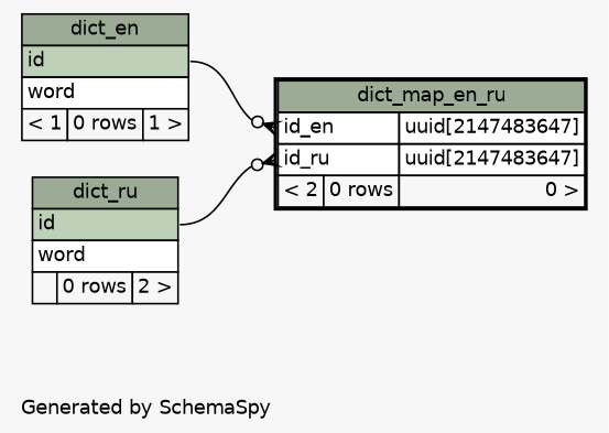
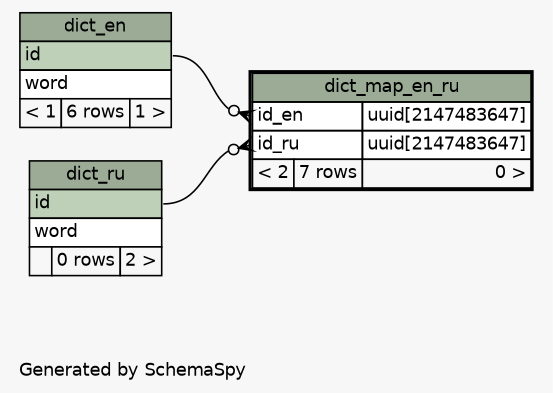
  digraph {
    bgcolor="#f7f7f7"
    fontname=Helvetica
    fontsize=11
    label="\nGenerated by SchemaSpy"
    labeljust=l
    nodesep=0.18
    rankdir=RL
    ranksep=0.46
    node [fontname=Helvetica fontsize=11 shape=plaintext]
    edge [arrowhead=none arrowsize=0.8 arrowtail=crowodot dir=back headport="id:e"]
-   n1 [label=<     <TABLE BORDER="0" CELLBORDER="1" CELLSPACING="0" BGCOLOR="#ffffff">       <TR><TD COLSPAN="3" BGCOLOR="#9bab96" ALIGN="CENTER">dict_en</TD></TR>       <TR><TD PORT="id" COLSPAN="3" BGCOLOR="#bed1b8" ALIGN="LEFT">id</TD></TR>       <TR><TD PORT="word" COLSPAN="3" ALIGN="LEFT">word</TD></TR>       <TR><TD ALIGN="LEFT" BGCOLOR="#f7f7f7">&lt; 1</TD><TD ALIGN="RIGHT" BGCOLOR="#f7f7f7">0 rows</TD><TD ALIGN="RIGHT" BGCOLOR="#f7f7f7">1 &gt;</TD></TR>     </TABLE>>]
+   n1 [label=<     <TABLE BORDER="0" CELLBORDER="1" CELLSPACING="0" BGCOLOR="#ffffff">       <TR><TD COLSPAN="3" BGCOLOR="#9bab96" ALIGN="CENTER">dict_en</TD></TR>       <TR><TD PORT="id" COLSPAN="3" BGCOLOR="#bed1b8" ALIGN="LEFT">id</TD></TR>       <TR><TD PORT="word" COLSPAN="3" ALIGN="LEFT">word</TD></TR>       <TR><TD ALIGN="LEFT" BGCOLOR="#f7f7f7">&lt; 1</TD><TD ALIGN="RIGHT" BGCOLOR="#f7f7f7">6 rows</TD><TD ALIGN="RIGHT" BGCOLOR="#f7f7f7">1 &gt;</TD></TR>     </TABLE>>]
    n2 [label=<     <TABLE BORDER="0" CELLBORDER="1" CELLSPACING="0" BGCOLOR="#ffffff">       <TR><TD COLSPAN="3" BGCOLOR="#9bab96" ALIGN="CENTER">dict_ru</TD></TR>       <TR><TD PORT="id" COLSPAN="3" BGCOLOR="#bed1b8" ALIGN="LEFT">id</TD></TR>       <TR><TD PORT="word" COLSPAN="3" ALIGN="LEFT">word</TD></TR>       <TR><TD ALIGN="LEFT" BGCOLOR="#f7f7f7">  </TD><TD ALIGN="RIGHT" BGCOLOR="#f7f7f7">0 rows</TD><TD ALIGN="RIGHT" BGCOLOR="#f7f7f7">2 &gt;</TD></TR>     </TABLE>>]
-   n3 [label=<     <TABLE BORDER="2" CELLBORDER="1" CELLSPACING="0" BGCOLOR="#ffffff">       <TR><TD COLSPAN="3" BGCOLOR="#9bab96" ALIGN="CENTER">dict_map_en_ru</TD></TR>       <TR><TD PORT="id_en" COLSPAN="2" ALIGN="LEFT">id_en</TD><TD PORT="id_en.type" ALIGN="LEFT">uuid[2147483647]</TD></TR>       <TR><TD PORT="id_ru" COLSPAN="2" ALIGN="LEFT">id_ru</TD><TD PORT="id_ru.type" ALIGN="LEFT">uuid[2147483647]</TD></TR>       <TR><TD ALIGN="LEFT" BGCOLOR="#f7f7f7">&lt; 2</TD><TD ALIGN="RIGHT" BGCOLOR="#f7f7f7">0 rows</TD><TD ALIGN="RIGHT" BGCOLOR="#f7f7f7">0 &gt;</TD></TR>     </TABLE>>]
+   n3 [label=<     <TABLE BORDER="2" CELLBORDER="1" CELLSPACING="0" BGCOLOR="#ffffff">       <TR><TD COLSPAN="3" BGCOLOR="#9bab96" ALIGN="CENTER">dict_map_en_ru</TD></TR>       <TR><TD PORT="id_en" COLSPAN="2" ALIGN="LEFT">id_en</TD><TD PORT="id_en.type" ALIGN="LEFT">uuid[2147483647]</TD></TR>       <TR><TD PORT="id_ru" COLSPAN="2" ALIGN="LEFT">id_ru</TD><TD PORT="id_ru.type" ALIGN="LEFT">uuid[2147483647]</TD></TR>       <TR><TD ALIGN="LEFT" BGCOLOR="#f7f7f7">&lt; 2</TD><TD ALIGN="RIGHT" BGCOLOR="#f7f7f7">7 rows</TD><TD ALIGN="RIGHT" BGCOLOR="#f7f7f7">0 &gt;</TD></TR>     </TABLE>>]
    n3 -> n1 [tailport="id_en:w"]
    n3 -> n2 [tailport="id_ru:w"]
  }
